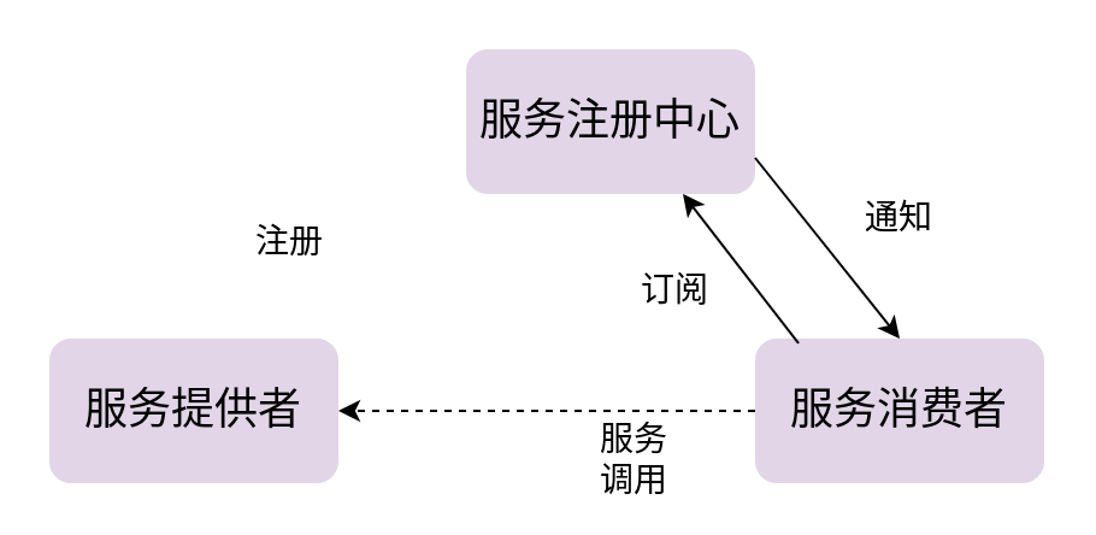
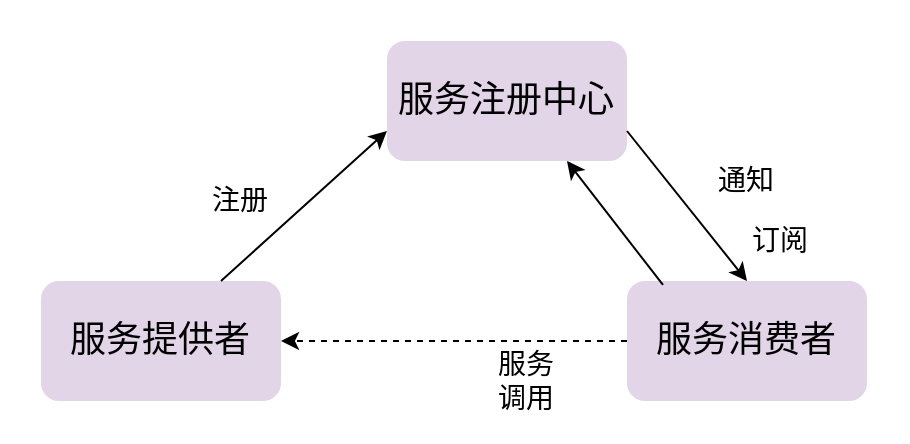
  <mxCell id="0" />
  <mxCell id="1" parent="0" />
  <mxCell id="2" value="&lt;font style=&quot;font-size: 18px&quot;&gt;服务注册中心&lt;/font&gt;" style="rounded=1;whiteSpace=wrap;html=1;fillColor=#e1d5e7;strokeColor=none;" vertex="1" parent="1"><mxGeometry x="193" y="20" width="120" height="60" as="geometry" /></mxCell>
  <mxCell id="3" value="&lt;font style=&quot;font-size: 18px&quot;&gt;服务提供者&lt;/font&gt;" style="rounded=1;whiteSpace=wrap;html=1;fillColor=#e1d5e7;strokeColor=none;" vertex="1" parent="1"><mxGeometry x="20" y="140" width="120" height="60" as="geometry" /></mxCell>
  <mxCell id="4" value="&lt;font style=&quot;font-size: 18px&quot;&gt;服务消费者&lt;/font&gt;" style="rounded=1;whiteSpace=wrap;html=1;fillColor=#e1d5e7;strokeColor=none;" vertex="1" parent="1"><mxGeometry x="313" y="140" width="120" height="60" as="geometry" /></mxCell>
  <mxCell id="5" value="" style="endArrow=classic;html=1;exitX=0;exitY=0.5;exitDx=0;exitDy=0;entryX=1;entryY=0.5;entryDx=0;entryDy=0;dashed=1;" edge="1" parent="1" source="4" target="3"><mxGeometry width="50" height="50" relative="1" as="geometry"><mxPoint x="10" y="370" as="sourcePoint" /><mxPoint x="60" y="320" as="targetPoint" /></mxGeometry></mxCell>
  <mxCell id="6" value="" style="endArrow=classic;html=1;exitX=1;exitY=0.75;exitDx=0;exitDy=0;entryX=0.5;entryY=0;entryDx=0;entryDy=0;" edge="1" parent="1" source="2" target="4"><mxGeometry width="50" height="50" relative="1" as="geometry"><mxPoint x="430" y="70" as="sourcePoint" /><mxPoint x="480" y="20" as="targetPoint" /></mxGeometry></mxCell>
  <mxCell id="7" value="" style="endArrow=classic;html=1;entryX=0.75;entryY=1;entryDx=0;entryDy=0;exitX=0.15;exitY=0.033;exitDx=0;exitDy=0;exitPerimeter=0;" edge="1" parent="1" source="4" target="2"><mxGeometry width="50" height="50" relative="1" as="geometry"><mxPoint x="340" y="310" as="sourcePoint" /><mxPoint x="390" y="260" as="targetPoint" /></mxGeometry></mxCell>
+ <mxCell id="8" value="" style="endArrow=classic;html=1;exitX=0.75;exitY=0;exitDx=0;exitDy=0;entryX=0;entryY=0.75;entryDx=0;entryDy=0;" edge="1" parent="1" source="3" target="2"><mxGeometry width="50" height="50" relative="1" as="geometry"><mxPoint x="40" y="90" as="sourcePoint" /><mxPoint x="90" y="40" as="targetPoint" /></mxGeometry></mxCell>
  <mxCell id="9" value="&lt;font style=&quot;font-size: 14px&quot;&gt;注册&lt;/font&gt;" style="text;html=1;strokeColor=none;fillColor=none;align=center;verticalAlign=middle;whiteSpace=wrap;rounded=0;" vertex="1" parent="1"><mxGeometry x="100" y="90" width="40" height="20" as="geometry" /></mxCell>
  <mxCell id="10" value="&lt;font style=&quot;font-size: 14px&quot;&gt;通知&lt;/font&gt;" style="text;html=1;strokeColor=none;fillColor=none;align=center;verticalAlign=middle;whiteSpace=wrap;rounded=0;" vertex="1" parent="1"><mxGeometry x="353" y="80" width="40" height="20" as="geometry" /></mxCell>
- <mxCell id="11" value="&lt;font style=&quot;font-size: 14px&quot;&gt;订阅&lt;/font&gt;" style="text;html=1;strokeColor=none;fillColor=none;align=center;verticalAlign=middle;whiteSpace=wrap;rounded=0;" vertex="1" parent="1"><mxGeometry x="260" y="110" width="40" height="20" as="geometry" /></mxCell>
+ <mxCell id="11" value="&lt;font style=&quot;font-size: 14px&quot;&gt;订阅&lt;/font&gt;" style="text;html=1;strokeColor=none;fillColor=none;align=center;verticalAlign=middle;whiteSpace=wrap;rounded=0;" vertex="1" parent="1"><mxGeometry x="370" y="110" width="40" height="20" as="geometry" /></mxCell>
  <mxCell id="12" value="&lt;font style=&quot;font-size: 14px&quot;&gt;服务调用&lt;/font&gt;" style="text;html=1;strokeColor=none;fillColor=none;align=center;verticalAlign=middle;whiteSpace=wrap;rounded=0;" vertex="1" parent="1"><mxGeometry x="243" y="180" width="40" height="20" as="geometry" /></mxCell>
